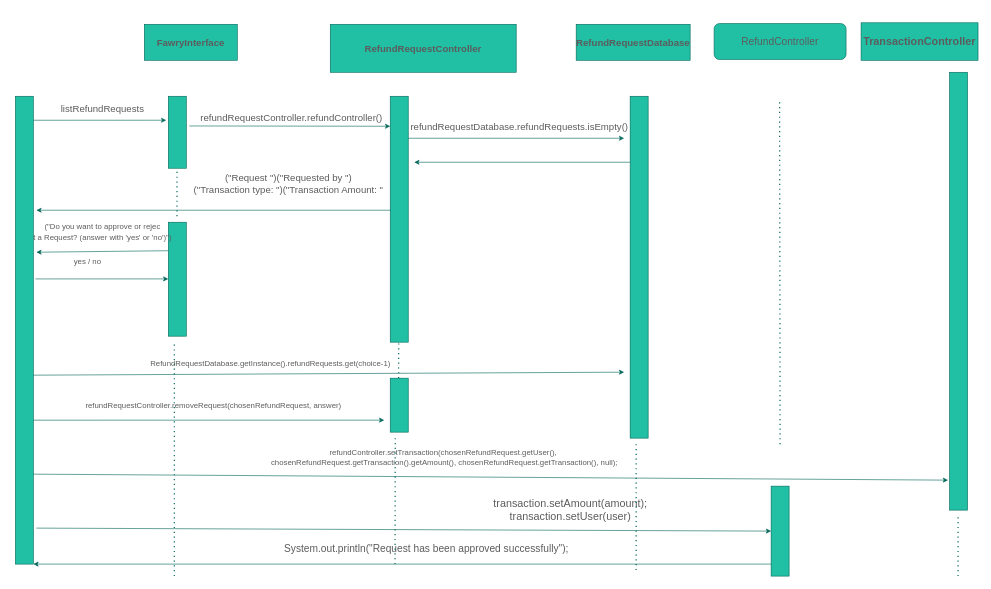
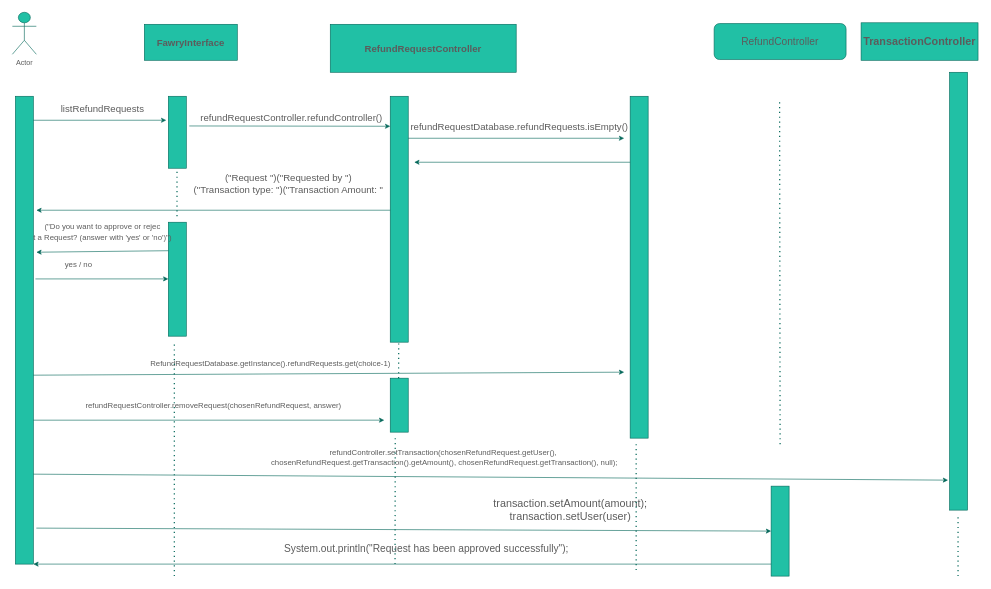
  <mxCell id="0" />
  <mxCell id="1" parent="0" />
- <mxCell id="2" value="&lt;font style=&quot;font-size: 16px;&quot;&gt;&lt;b&gt;RefundRequestDatabase&lt;/b&gt;&lt;/font&gt;" style="rounded=0;whiteSpace=wrap;html=1;fillColor=#21C0A5;strokeColor=#006658;fontColor=#5C5C5C;" vertex="1" parent="1"><mxGeometry x="960" y="40" width="190" height="60" as="geometry" /></mxCell>
  <mxCell id="3" value="&lt;font style=&quot;font-size: 16px;&quot;&gt;&lt;b&gt;RefundRequestController&lt;/b&gt;&lt;/font&gt;" style="rounded=0;whiteSpace=wrap;html=1;fillColor=#21C0A5;strokeColor=#006658;fontColor=#5C5C5C;" vertex="1" parent="1"><mxGeometry x="550" y="40" width="310" height="80" as="geometry" /></mxCell>
  <mxCell id="4" value="&lt;b&gt;&lt;font style=&quot;font-size: 16px;&quot;&gt;FawryInterface&lt;/font&gt;&lt;/b&gt;" style="rounded=0;whiteSpace=wrap;html=1;fillColor=#21C0A5;strokeColor=#006658;fontColor=#5C5C5C;" vertex="1" parent="1"><mxGeometry x="240" y="40" width="155" height="60" as="geometry" /></mxCell>
+ <mxCell id="5" value="Actor" style="shape=umlActor;verticalLabelPosition=bottom;verticalAlign=top;html=1;outlineConnect=0;fillColor=#21C0A5;strokeColor=#006658;fontColor=#5C5C5C;" vertex="1" parent="1"><mxGeometry x="20" y="20" width="40" height="70" as="geometry" /></mxCell>
  <mxCell id="6" value="" style="rounded=0;whiteSpace=wrap;html=1;fontSize=16;fillColor=#21C0A5;strokeColor=#006658;fontColor=#5C5C5C;" vertex="1" parent="1"><mxGeometry x="25" y="160" width="30" height="780" as="geometry" /></mxCell>
  <mxCell id="7" value="" style="rounded=0;whiteSpace=wrap;html=1;fontSize=16;fillColor=#21C0A5;strokeColor=#006658;fontColor=#5C5C5C;" vertex="1" parent="1"><mxGeometry x="280" y="160" width="30" height="120" as="geometry" /></mxCell>
  <mxCell id="8" value="" style="rounded=0;whiteSpace=wrap;html=1;fontSize=16;fillColor=#21C0A5;strokeColor=#006658;fontColor=#5C5C5C;" vertex="1" parent="1"><mxGeometry x="650" y="160" width="30" height="410" as="geometry" /></mxCell>
  <mxCell id="9" value="" style="rounded=0;whiteSpace=wrap;html=1;fontSize=16;fillColor=#21C0A5;strokeColor=#006658;fontColor=#5C5C5C;" vertex="1" parent="1"><mxGeometry x="1050" y="160" width="30" height="570" as="geometry" /></mxCell>
  <mxCell id="10" value="" style="endArrow=classic;html=1;rounded=0;fontSize=16;entryX=-0.115;entryY=0.333;entryDx=0;entryDy=0;entryPerimeter=0;strokeColor=#006658;fontColor=#5C5C5C;" edge="1" parent="1" target="7"><mxGeometry width="50" height="50" relative="1" as="geometry"><mxPoint x="55" y="200" as="sourcePoint" /><mxPoint x="105" y="150" as="targetPoint" /></mxGeometry></mxCell>
  <mxCell id="11" value="listRefundRequests" style="text;html=1;align=center;verticalAlign=middle;resizable=0;points=[];autosize=1;strokeColor=none;fillColor=none;fontSize=16;fontColor=#5C5C5C;" vertex="1" parent="1"><mxGeometry x="90" y="165" width="160" height="30" as="geometry" /></mxCell>
  <mxCell id="12" value="" style="endArrow=classic;html=1;rounded=0;fontSize=16;strokeColor=#006658;fontColor=#5C5C5C;" edge="1" parent="1"><mxGeometry width="50" height="50" relative="1" as="geometry"><mxPoint x="680" y="230" as="sourcePoint" /><mxPoint x="1040" y="230" as="targetPoint" /></mxGeometry></mxCell>
  <mxCell id="13" value="&lt;span style=&quot;color: rgba(0, 0, 0, 0); font-family: monospace; font-size: 0px; text-align: start;&quot;&gt;%3CmxGraphModel%3E%3Croot%3E%3CmxCell%20id%3D%220%22%2F%3E%3CmxCell%20id%3D%221%22%20parent%3D%220%22%2F%3E%3CmxCell%20id%3D%222%22%20value%3D%22%22%20style%3D%22endArrow%3Dclassic%3Bhtml%3D1%3Brounded%3D0%3BfontSize%3D16%3BentryX%3D-0.003%3BentryY%3D0.125%3BentryDx%3D0%3BentryDy%3D0%3BentryPerimeter%3D0%3B%22%20edge%3D%221%22%20parent%3D%221%22%3E%3CmxGeometry%20width%3D%2250%22%20height%3D%2250%22%20relative%3D%221%22%20as%3D%22geometry%22%3E%3CmxPoint%20x%3D%22370%22%20y%3D%22290%22%20as%3D%22sourcePoint%22%2F%3E%3CmxPoint%20x%3D%22709.91%22%20y%3D%22290%22%20as%3D%22targetPoint%22%2F%3E%3C%2FmxGeometry%3E%3C%2FmxCell%3E%3C%2Froot%3E%3C%2FmxGraphModel%3E&lt;/span&gt;" style="text;html=1;align=center;verticalAlign=middle;resizable=0;points=[];autosize=1;strokeColor=none;fillColor=none;fontSize=16;fontColor=#5C5C5C;" vertex="1" parent="1"><mxGeometry x="750" y="195" width="20" height="30" as="geometry" /></mxCell>
  <mxCell id="14" value="refundRequestDatabase.refundRequests.isEmpty()" style="text;html=1;align=center;verticalAlign=middle;resizable=0;points=[];autosize=1;strokeColor=none;fillColor=none;fontSize=16;fontColor=#5C5C5C;" vertex="1" parent="1"><mxGeometry x="670" y="195" width="390" height="30" as="geometry" /></mxCell>
  <mxCell id="15" value="refundRequestController.refundController()" style="text;html=1;align=center;verticalAlign=middle;resizable=0;points=[];autosize=1;strokeColor=none;fillColor=none;fontSize=16;fontColor=#5C5C5C;" vertex="1" parent="1"><mxGeometry x="310" y="180" width="350" height="30" as="geometry" /></mxCell>
  <mxCell id="16" value="" style="endArrow=classic;html=1;rounded=0;fontSize=16;strokeColor=#006658;fontColor=#5C5C5C;" edge="1" parent="1"><mxGeometry width="50" height="50" relative="1" as="geometry"><mxPoint x="315" y="209.5" as="sourcePoint" /><mxPoint x="650" y="210" as="targetPoint" /></mxGeometry></mxCell>
  <mxCell id="17" value="" style="endArrow=classic;html=1;rounded=0;fontSize=16;strokeColor=#006658;fontColor=#5C5C5C;" edge="1" parent="1"><mxGeometry width="50" height="50" relative="1" as="geometry"><mxPoint x="1050" y="270" as="sourcePoint" /><mxPoint x="690" y="270" as="targetPoint" /></mxGeometry></mxCell>
  <mxCell id="18" value="" style="endArrow=classic;html=1;rounded=0;fontSize=16;strokeColor=#006658;fontColor=#5C5C5C;" edge="1" parent="1"><mxGeometry width="50" height="50" relative="1" as="geometry"><mxPoint x="650" y="350" as="sourcePoint" /><mxPoint x="60" y="350" as="targetPoint" /></mxGeometry></mxCell>
  <mxCell id="19" value="(&quot;Request &quot;)(&quot;Requested by &quot;)&lt;br&gt;(&quot;Transaction type: &quot;)(&quot;Transaction Amount: &quot;" style="text;html=1;align=center;verticalAlign=middle;resizable=0;points=[];autosize=1;strokeColor=none;fillColor=none;fontSize=16;fontColor=#5C5C5C;" vertex="1" parent="1"><mxGeometry x="310" y="280" width="340" height="50" as="geometry" /></mxCell>
  <mxCell id="20" value="" style="rounded=0;whiteSpace=wrap;html=1;fontSize=16;fillColor=#21C0A5;strokeColor=#006658;fontColor=#5C5C5C;" vertex="1" parent="1"><mxGeometry x="280" y="370" width="30" height="190" as="geometry" /></mxCell>
  <mxCell id="21" value="" style="endArrow=none;dashed=1;html=1;dashPattern=1 3;strokeWidth=2;rounded=0;fontSize=16;strokeColor=#006658;fontColor=#5C5C5C;" edge="1" parent="1"><mxGeometry width="50" height="50" relative="1" as="geometry"><mxPoint x="294.5" y="360" as="sourcePoint" /><mxPoint x="294.5" y="280" as="targetPoint" /></mxGeometry></mxCell>
  <mxCell id="22" value="" style="endArrow=classic;html=1;rounded=0;fontSize=16;exitX=0;exitY=0.25;exitDx=0;exitDy=0;strokeColor=#006658;fontColor=#5C5C5C;" edge="1" parent="1" source="20"><mxGeometry width="50" height="50" relative="1" as="geometry"><mxPoint x="270" y="420" as="sourcePoint" /><mxPoint x="60" y="420" as="targetPoint" /></mxGeometry></mxCell>
  <mxCell id="23" value="&lt;font style=&quot;font-size: 13px;&quot;&gt;&lt;br&gt;(&quot;Do you want to approve or rejec&lt;br&gt;t a Request? (answer with 'yes' or 'no')&quot;)&lt;/font&gt;" style="text;html=1;align=center;verticalAlign=middle;resizable=0;points=[];autosize=1;strokeColor=none;fillColor=none;fontSize=16;fontColor=#5C5C5C;" vertex="1" parent="1"><mxGeometry x="45" y="340" width="250" height="70" as="geometry" /></mxCell>
  <mxCell id="24" value="" style="endArrow=classic;html=1;rounded=0;fontSize=16;entryX=-0.115;entryY=0.333;entryDx=0;entryDy=0;entryPerimeter=0;strokeColor=#006658;fontColor=#5C5C5C;" edge="1" parent="1"><mxGeometry width="50" height="50" relative="1" as="geometry"><mxPoint x="58.45" y="464.54" as="sourcePoint" /><mxPoint x="280" y="464.5" as="targetPoint" /></mxGeometry></mxCell>
- <mxCell id="25" value="yes / no" style="text;html=1;align=center;verticalAlign=middle;resizable=0;points=[];autosize=1;strokeColor=none;fillColor=none;fontSize=13;fontColor=#5C5C5C;" vertex="1" parent="1"><mxGeometry x="110" y="420" width="70" height="30" as="geometry" /></mxCell>
+ <mxCell id="25" value="yes / no" style="text;html=1;align=center;verticalAlign=middle;resizable=0;points=[];autosize=1;strokeColor=none;fillColor=none;fontSize=13;fontColor=#5C5C5C;" vertex="1" parent="1"><mxGeometry x="95" y="425" width="70" height="30" as="geometry" /></mxCell>
  <mxCell id="26" value="RefundRequestDatabase.getInstance().refundRequests.get(choice-1)" style="text;html=1;align=center;verticalAlign=middle;resizable=0;points=[];autosize=1;strokeColor=none;fillColor=none;fontSize=13;fontColor=#5C5C5C;" vertex="1" parent="1"><mxGeometry x="240" y="590" width="420" height="30" as="geometry" /></mxCell>
  <mxCell id="27" value="" style="endArrow=classic;html=1;rounded=0;fontSize=16;entryX=0;entryY=0.5;entryDx=0;entryDy=0;strokeColor=#006658;fontColor=#5C5C5C;" edge="1" parent="1" target="38"><mxGeometry width="50" height="50" relative="1" as="geometry"><mxPoint x="60" y="880" as="sourcePoint" /><mxPoint x="1020" y="870" as="targetPoint" /></mxGeometry></mxCell>
  <mxCell id="28" value="" style="endArrow=classic;html=1;rounded=0;fontSize=16;strokeColor=#006658;fontColor=#5C5C5C;" edge="1" parent="1"><mxGeometry width="50" height="50" relative="1" as="geometry"><mxPoint x="55" y="625" as="sourcePoint" /><mxPoint x="1040" y="620" as="targetPoint" /></mxGeometry></mxCell>
  <mxCell id="29" value="refundRequestController.removeRequest(chosenRefundRequest, answer)" style="text;html=1;align=center;verticalAlign=middle;resizable=0;points=[];autosize=1;strokeColor=none;fillColor=none;fontSize=13;fontColor=#5C5C5C;" vertex="1" parent="1"><mxGeometry x="130" y="660" width="450" height="30" as="geometry" /></mxCell>
  <mxCell id="30" value="" style="rounded=0;whiteSpace=wrap;html=1;fontSize=16;fillColor=#21C0A5;strokeColor=#006658;fontColor=#5C5C5C;" vertex="1" parent="1"><mxGeometry x="650" y="630" width="30" height="90" as="geometry" /></mxCell>
  <mxCell id="31" value="" style="endArrow=classic;html=1;rounded=0;fontSize=16;strokeColor=#006658;fontColor=#5C5C5C;" edge="1" parent="1"><mxGeometry width="50" height="50" relative="1" as="geometry"><mxPoint x="55" y="700.04" as="sourcePoint" /><mxPoint x="640" y="700" as="targetPoint" /></mxGeometry></mxCell>
  <mxCell id="32" value="&lt;div&gt;&lt;span style=&quot;&quot;&gt;&#09;&#09;&#09;&#09;&#09;&#09;&#09;&#09;&lt;/span&gt;refundController.setTransaction(chosenRefundRequest.getUser(),&amp;nbsp;&lt;/div&gt;&lt;div&gt;chosenRefundRequest.getTransaction().getAmount(), chosenRefundRequest.getTransaction(), null);&lt;/div&gt;&lt;div&gt;&lt;br&gt;&lt;/div&gt;" style="text;html=1;align=center;verticalAlign=middle;resizable=0;points=[];autosize=1;strokeColor=none;fillColor=none;fontSize=13;fontColor=#5C5C5C;" vertex="1" parent="1"><mxGeometry x="440" y="740" width="600" height="60" as="geometry" /></mxCell>
  <mxCell id="33" value="" style="endArrow=classic;html=1;rounded=0;fontSize=16;strokeColor=#006658;fontColor=#5C5C5C;" edge="1" parent="1"><mxGeometry width="50" height="50" relative="1" as="geometry"><mxPoint x="55" y="790.04" as="sourcePoint" /><mxPoint x="1580" y="800" as="targetPoint" /></mxGeometry></mxCell>
  <mxCell id="34" value="&lt;span style=&quot;&quot;&gt;&lt;b&gt;TransactionController&lt;/b&gt;&lt;/span&gt;" style="rounded=0;whiteSpace=wrap;html=1;fontSize=18;fontColor=#5C5C5C;fillColor=#21C0A5;strokeColor=#006658;" vertex="1" parent="1"><mxGeometry x="1435" y="37.5" width="195" height="62.5" as="geometry" /></mxCell>
  <mxCell id="35" value="" style="rounded=0;whiteSpace=wrap;html=1;fontSize=16;fillColor=#21C0A5;strokeColor=#006658;fontColor=#5C5C5C;" vertex="1" parent="1"><mxGeometry x="1582.5" y="120" width="30" height="730" as="geometry" /></mxCell>
  <mxCell id="36" value="&lt;div&gt;transaction.setAmount(amount);&lt;/div&gt;&lt;div&gt;&lt;span style=&quot;&quot;&gt;&#09;&#09;&#09;&lt;/span&gt;transaction.setUser(user)&lt;/div&gt;" style="text;html=1;align=center;verticalAlign=middle;resizable=0;points=[];autosize=1;strokeColor=none;fillColor=none;fontSize=18;fontColor=#5C5C5C;" vertex="1" parent="1"><mxGeometry x="810" y="820" width="280" height="60" as="geometry" /></mxCell>
  <mxCell id="37" value="&lt;font style=&quot;font-size: 17px;&quot;&gt;RefundController&lt;/font&gt;" style="whiteSpace=wrap;html=1;fontSize=18;fontColor=#5C5C5C;fillColor=#21C0A5;strokeColor=#006658;rounded=1;" vertex="1" parent="1"><mxGeometry x="1190" y="38.75" width="220" height="60" as="geometry" /></mxCell>
  <mxCell id="38" value="" style="rounded=0;whiteSpace=wrap;html=1;fontSize=16;fillColor=#21C0A5;strokeColor=#006658;fontColor=#5C5C5C;" vertex="1" parent="1"><mxGeometry x="1285" y="810" width="30" height="150" as="geometry" /></mxCell>
  <mxCell id="39" value="&lt;div&gt;&lt;span style=&quot;&quot;&gt;&#09;&#09;&#09;&#09;&#09;&#09;&#09;&#09;&lt;/span&gt;System.out.println(&quot;Request has been approved successfully&quot;);&lt;/div&gt;&lt;div&gt;&lt;br&gt;&lt;/div&gt;" style="text;html=1;align=center;verticalAlign=middle;resizable=0;points=[];autosize=1;strokeColor=none;fillColor=none;fontSize=17;fontColor=#5C5C5C;" vertex="1" parent="1"><mxGeometry x="460" y="900" width="500" height="50" as="geometry" /></mxCell>
  <mxCell id="40" value="" style="endArrow=classic;html=1;rounded=0;fontSize=16;exitX=0;exitY=0.25;exitDx=0;exitDy=0;entryX=1;entryY=1;entryDx=0;entryDy=0;strokeColor=#006658;fontColor=#5C5C5C;" edge="1" parent="1" target="6"><mxGeometry width="50" height="50" relative="1" as="geometry"><mxPoint x="1285" y="940" as="sourcePoint" /><mxPoint x="1065" y="942.5" as="targetPoint" /></mxGeometry></mxCell>
  <mxCell id="41" value="" style="endArrow=none;dashed=1;html=1;dashPattern=1 3;strokeWidth=2;rounded=0;fontSize=17;fontColor=#5C5C5C;strokeColor=#006658;" edge="1" parent="1"><mxGeometry width="50" height="50" relative="1" as="geometry"><mxPoint x="658" y="940" as="sourcePoint" /><mxPoint x="658.33" y="730" as="targetPoint" /></mxGeometry></mxCell>
  <mxCell id="42" value="" style="endArrow=none;dashed=1;html=1;dashPattern=1 3;strokeWidth=2;rounded=0;fontSize=17;fontColor=#5C5C5C;strokeColor=#006658;" edge="1" parent="1"><mxGeometry width="50" height="50" relative="1" as="geometry"><mxPoint x="1300" y="740" as="sourcePoint" /><mxPoint x="1299.17" y="165" as="targetPoint" /></mxGeometry></mxCell>
  <mxCell id="43" value="" style="endArrow=none;dashed=1;html=1;dashPattern=1 3;strokeWidth=2;rounded=0;fontSize=17;fontColor=#5C5C5C;strokeColor=#006658;" edge="1" parent="1"><mxGeometry width="50" height="50" relative="1" as="geometry"><mxPoint x="664" y="630" as="sourcePoint" /><mxPoint x="664.17" y="570" as="targetPoint" /></mxGeometry></mxCell>
  <mxCell id="44" value="" style="endArrow=none;dashed=1;html=1;dashPattern=1 3;strokeWidth=2;rounded=0;fontSize=17;fontColor=#5C5C5C;strokeColor=#006658;" edge="1" parent="1"><mxGeometry width="50" height="50" relative="1" as="geometry"><mxPoint x="1060" y="950" as="sourcePoint" /><mxPoint x="1060" y="740" as="targetPoint" /></mxGeometry></mxCell>
  <mxCell id="45" value="" style="endArrow=none;dashed=1;html=1;dashPattern=1 3;strokeWidth=2;rounded=0;fontSize=17;fontColor=#5C5C5C;strokeColor=#006658;" edge="1" parent="1"><mxGeometry width="50" height="50" relative="1" as="geometry"><mxPoint x="1596.67" y="960" as="sourcePoint" /><mxPoint x="1596.67" y="860" as="targetPoint" /></mxGeometry></mxCell>
  <mxCell id="46" value="" style="endArrow=none;dashed=1;html=1;dashPattern=1 3;strokeWidth=2;rounded=0;fontSize=17;fontColor=#5C5C5C;strokeColor=#006658;" edge="1" parent="1"><mxGeometry width="50" height="50" relative="1" as="geometry"><mxPoint x="290" y="960" as="sourcePoint" /><mxPoint x="290" y="570" as="targetPoint" /></mxGeometry></mxCell>
